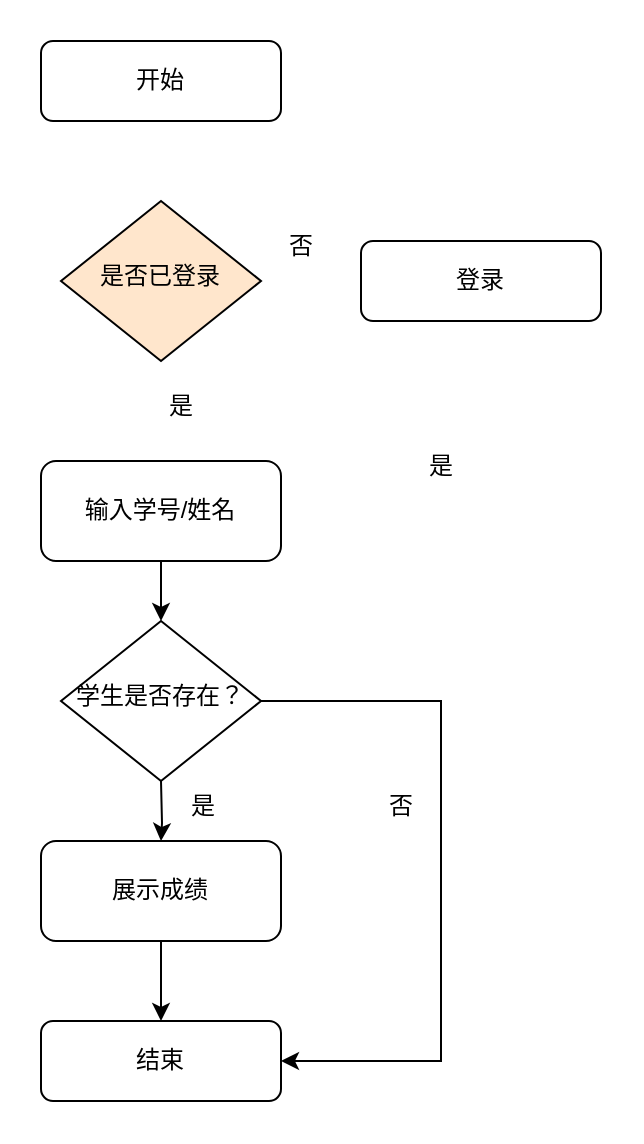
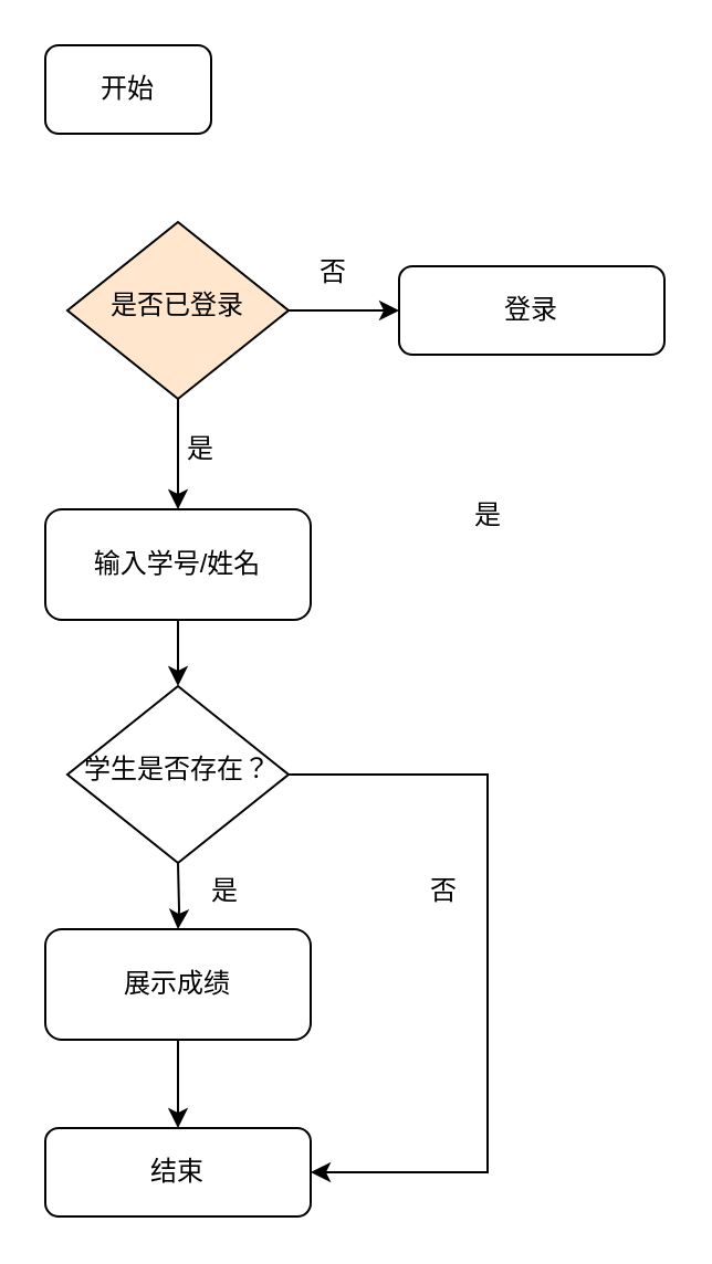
  <mxCell id="0" />
  <mxCell id="1" parent="0" />
- <mxCell id="2" value="开始" style="rounded=1;whiteSpace=wrap;html=1;fontSize=12;glass=0;strokeWidth=1;shadow=0;" vertex="1" parent="1"><mxGeometry x="20" y="20" width="120" height="40" as="geometry" /></mxCell>
+ <mxCell id="2" value="开始" style="rounded=1;whiteSpace=wrap;html=1;fontSize=12;glass=0;strokeWidth=1;shadow=0;" vertex="1" parent="1"><mxGeometry x="20" y="20" width="75" height="40" as="geometry" /></mxCell>
+ <mxCell id="3" value="" style="edgeStyle=orthogonalEdgeStyle;rounded=0;orthogonalLoop=1;jettySize=auto;html=1;" edge="1" parent="1" source="5" target="10"><mxGeometry relative="1" as="geometry" /></mxCell>
+ <mxCell id="4" value="" style="edgeStyle=orthogonalEdgeStyle;rounded=0;orthogonalLoop=1;jettySize=auto;html=1;" edge="1" parent="1" source="5" target="6"><mxGeometry relative="1" as="geometry" /></mxCell>
  <mxCell id="5" value="是否已登录" style="rhombus;whiteSpace=wrap;html=1;shadow=0;fontFamily=Helvetica;fontSize=12;align=center;strokeWidth=1;spacing=6;spacingTop=-4;fillColor=#ffe6cc;" vertex="1" parent="1"><mxGeometry x="30" y="100" width="100" height="80" as="geometry" /></mxCell>
  <mxCell id="6" value="登录" style="rounded=1;whiteSpace=wrap;html=1;fontSize=12;glass=0;strokeWidth=1;shadow=0;" vertex="1" parent="1"><mxGeometry x="180" y="120" width="120" height="40" as="geometry" /></mxCell>
  <mxCell id="7" value="结束" style="rounded=1;whiteSpace=wrap;html=1;fontSize=12;glass=0;strokeWidth=1;shadow=0;" vertex="1" parent="1"><mxGeometry x="20" y="510" width="120" height="40" as="geometry" /></mxCell>
  <mxCell id="8" value="" style="edgeStyle=orthogonalEdgeStyle;rounded=0;orthogonalLoop=1;jettySize=auto;html=1;" edge="1" parent="1" target="12"><mxGeometry relative="1" as="geometry"><mxPoint x="80" y="390" as="sourcePoint" /></mxGeometry></mxCell>
  <mxCell id="9" value="" style="edgeStyle=orthogonalEdgeStyle;rounded=0;orthogonalLoop=1;jettySize=auto;html=1;" edge="1" parent="1" source="10"><mxGeometry relative="1" as="geometry"><mxPoint x="80" y="310" as="targetPoint" /></mxGeometry></mxCell>
  <mxCell id="10" value="输入学号/姓名" style="rounded=1;whiteSpace=wrap;html=1;fontSize=12;glass=0;strokeWidth=1;shadow=0;" vertex="1" parent="1"><mxGeometry x="20" y="230" width="120" height="50" as="geometry" /></mxCell>
  <mxCell id="11" value="" style="edgeStyle=orthogonalEdgeStyle;rounded=0;orthogonalLoop=1;jettySize=auto;html=1;" edge="1" parent="1" source="12"><mxGeometry relative="1" as="geometry"><mxPoint x="80" y="510" as="targetPoint" /></mxGeometry></mxCell>
  <mxCell id="12" value="展示成绩" style="rounded=1;whiteSpace=wrap;html=1;fontSize=12;glass=0;strokeWidth=1;shadow=0;" vertex="1" parent="1"><mxGeometry x="20" y="420" width="120" height="50" as="geometry" /></mxCell>
  <mxCell id="13" value="是" style="text;html=1;align=center;verticalAlign=middle;resizable=0;points=[];autosize=1;strokeColor=none;fillColor=none;" vertex="1" parent="1"><mxGeometry x="200" y="218" width="40" height="30" as="geometry" /></mxCell>
  <mxCell id="14" value="是" style="text;html=1;align=center;verticalAlign=middle;resizable=0;points=[];autosize=1;strokeColor=none;fillColor=none;" vertex="1" parent="1"><mxGeometry x="70" y="188" width="40" height="30" as="geometry" /></mxCell>
  <mxCell id="15" value="否" style="text;html=1;align=center;verticalAlign=middle;resizable=0;points=[];autosize=1;strokeColor=none;fillColor=none;" vertex="1" parent="1"><mxGeometry x="130" y="108" width="40" height="30" as="geometry" /></mxCell>
  <mxCell id="16" value="" style="edgeStyle=orthogonalEdgeStyle;rounded=0;orthogonalLoop=1;jettySize=auto;html=1;entryX=1;entryY=0.5;entryDx=0;entryDy=0;" edge="1" parent="1" source="17" target="7"><mxGeometry relative="1" as="geometry"><mxPoint x="200" y="350" as="targetPoint" /><Array as="points"><mxPoint x="220" y="350" /><mxPoint x="220" y="530" /></Array></mxGeometry></mxCell>
  <mxCell id="17" value="学生是否存在？" style="rhombus;whiteSpace=wrap;html=1;shadow=0;fontFamily=Helvetica;fontSize=12;align=center;strokeWidth=1;spacing=6;spacingTop=-4;" vertex="1" parent="1"><mxGeometry x="30" y="310" width="100" height="80" as="geometry" /></mxCell>
  <mxCell id="18" value="是" style="text;html=1;align=center;verticalAlign=middle;resizable=0;points=[];autosize=1;strokeColor=none;fillColor=none;" vertex="1" parent="1"><mxGeometry x="81" y="388" width="40" height="30" as="geometry" /></mxCell>
  <mxCell id="19" value="否" style="text;html=1;align=center;verticalAlign=middle;resizable=0;points=[];autosize=1;strokeColor=none;fillColor=none;" vertex="1" parent="1"><mxGeometry x="180" y="388" width="40" height="30" as="geometry" /></mxCell>
